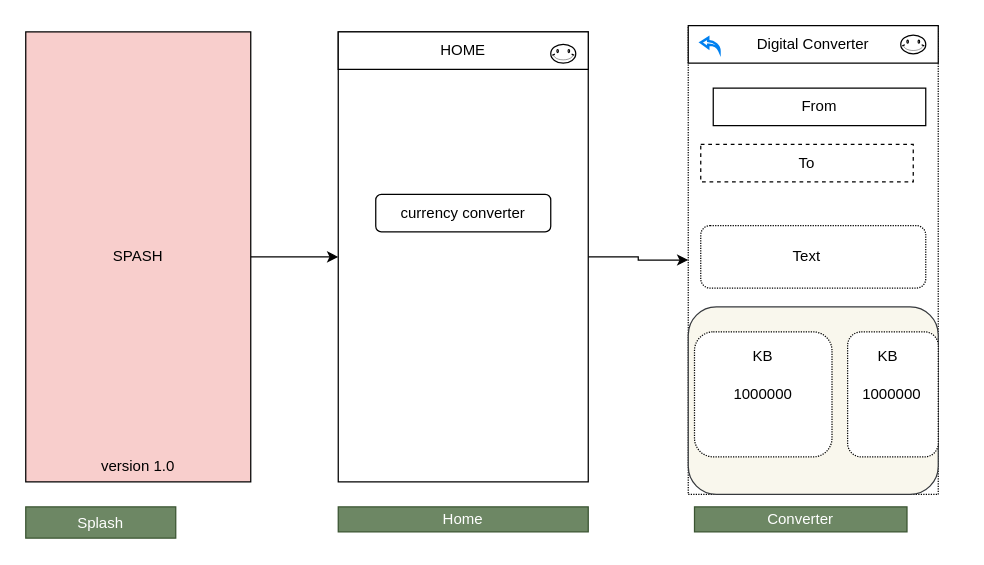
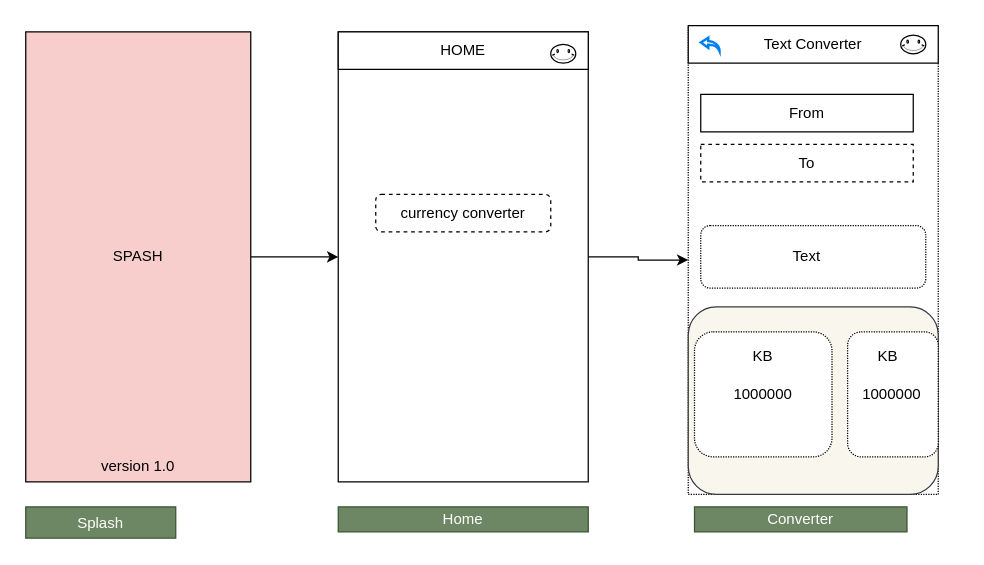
  <mxCell id="0" />
  <mxCell id="1" parent="0" />
  <mxCell id="2" value="" style="rounded=0;whiteSpace=wrap;html=1;dashed=1;dashPattern=1 1;" vertex="1" parent="1"><mxGeometry x="550" y="20" width="200" height="375" as="geometry" /></mxCell>
  <mxCell id="3" value="" style="rounded=1;whiteSpace=wrap;html=1;sketch=0;strokeColor=#36393d;fillColor=#f9f7ed;" vertex="1" parent="1"><mxGeometry x="550" y="245" width="200" height="150" as="geometry" /></mxCell>
  <mxCell id="4" style="edgeStyle=orthogonalEdgeStyle;rounded=0;orthogonalLoop=1;jettySize=auto;html=1;entryX=0;entryY=0.5;entryDx=0;entryDy=0;" edge="1" parent="1" source="5" target="8"><mxGeometry relative="1" as="geometry" /></mxCell>
  <mxCell id="5" value="SPASH" style="rounded=0;whiteSpace=wrap;html=1;fillColor=#f8cecc;" vertex="1" parent="1"><mxGeometry x="20" y="25" width="180" height="360" as="geometry" /></mxCell>
  <mxCell id="6" value="&lt;div&gt;version 1.0&lt;/div&gt;&lt;div&gt;&lt;br&gt;&lt;/div&gt;" style="text;html=1;strokeColor=none;fillColor=none;align=center;verticalAlign=middle;whiteSpace=wrap;rounded=0;" vertex="1" parent="1"><mxGeometry x="50" y="375" width="120" height="10" as="geometry" /></mxCell>
  <mxCell id="7" style="edgeStyle=orthogonalEdgeStyle;rounded=0;orthogonalLoop=1;jettySize=auto;html=1;entryX=0;entryY=0.5;entryDx=0;entryDy=0;" edge="1" parent="1" source="8" target="2"><mxGeometry relative="1" as="geometry" /></mxCell>
  <mxCell id="8" value="" style="rounded=0;whiteSpace=wrap;html=1;" vertex="1" parent="1"><mxGeometry x="270" y="25" width="200" height="360" as="geometry" /></mxCell>
- <mxCell id="9" value="currency converter" style="rounded=1;whiteSpace=wrap;html=1;" vertex="1" parent="1"><mxGeometry x="300" y="155" width="140" height="30" as="geometry" /></mxCell>
+ <mxCell id="9" value="currency converter" style="rounded=1;whiteSpace=wrap;html=1;dashed=1;" vertex="1" parent="1"><mxGeometry x="300" y="155" width="140" height="30" as="geometry" /></mxCell>
  <mxCell id="10" value="Splash" style="text;html=1;strokeColor=#3A5431;fillColor=#6d8764;align=center;verticalAlign=middle;whiteSpace=wrap;rounded=0;fontColor=#ffffff;" vertex="1" parent="1"><mxGeometry x="20" y="405" width="120" height="25" as="geometry" /></mxCell>
  <mxCell id="11" value="Home" style="text;html=1;strokeColor=#3A5431;fillColor=#6d8764;align=center;verticalAlign=middle;whiteSpace=wrap;rounded=0;fontColor=#ffffff;" vertex="1" parent="1"><mxGeometry x="270" y="405" width="200" height="20" as="geometry" /></mxCell>
  <mxCell id="12" value="HOME" style="rounded=0;whiteSpace=wrap;html=1;" vertex="1" parent="1"><mxGeometry x="270" y="25" width="200" height="30" as="geometry" /></mxCell>
  <mxCell id="13" value="" style="verticalLabelPosition=bottom;verticalAlign=top;html=1;shape=mxgraph.basic.smiley" vertex="1" parent="1"><mxGeometry x="440" y="35" width="20" height="15" as="geometry" /></mxCell>
- <mxCell id="14" value="Digital Converter" style="rounded=0;whiteSpace=wrap;html=1;" vertex="1" parent="1"><mxGeometry x="550" y="20" width="200" height="30" as="geometry" /></mxCell>
- <mxCell id="15" value="From" style="rounded=0;whiteSpace=wrap;html=1;" vertex="1" parent="1"><mxGeometry x="570" y="70" width="170" height="30" as="geometry" /></mxCell>
+ <mxCell id="14" value="Text Converter" style="rounded=0;whiteSpace=wrap;html=1;" vertex="1" parent="1"><mxGeometry x="550" y="20" width="200" height="30" as="geometry" /></mxCell>
+ <mxCell id="15" value="From" style="rounded=0;whiteSpace=wrap;html=1;" vertex="1" parent="1"><mxGeometry x="560" y="75" width="170" height="30" as="geometry" /></mxCell>
  <mxCell id="16" value="To" style="rounded=0;whiteSpace=wrap;html=1;dashed=1;" vertex="1" parent="1"><mxGeometry x="560" y="115" width="170" height="30" as="geometry" /></mxCell>
  <mxCell id="17" value="" style="rounded=1;whiteSpace=wrap;html=1;dashed=1;dashPattern=1 1;" vertex="1" parent="1"><mxGeometry x="560" y="180" width="180" height="50" as="geometry" /></mxCell>
  <mxCell id="18" value="Text" style="text;html=1;strokeColor=none;fillColor=none;align=center;verticalAlign=middle;whiteSpace=wrap;rounded=0;dashed=1;dashPattern=1 1;" vertex="1" parent="1"><mxGeometry x="580" y="195" width="130" height="20" as="geometry" /></mxCell>
  <mxCell id="19" value="Converter" style="text;html=1;strokeColor=#3A5431;fillColor=#6d8764;align=center;verticalAlign=middle;whiteSpace=wrap;rounded=0;fontColor=#ffffff;" vertex="1" parent="1"><mxGeometry x="555" y="405" width="170" height="20" as="geometry" /></mxCell>
  <mxCell id="20" value="" style="verticalLabelPosition=bottom;verticalAlign=top;html=1;shape=mxgraph.basic.smiley" vertex="1" parent="1"><mxGeometry x="720" y="27.5" width="20" height="15" as="geometry" /></mxCell>
  <mxCell id="21" value="" style="html=1;verticalLabelPosition=bottom;align=center;labelBackgroundColor=#ffffff;verticalAlign=top;strokeWidth=2;strokeColor=#0080F0;shadow=0;dashed=0;shape=mxgraph.ios7.icons.back;dashPattern=1 1;" vertex="1" parent="1"><mxGeometry x="560" y="29.75" width="15" height="10.5" as="geometry" /></mxCell>
  <mxCell id="22" value="" style="rounded=1;whiteSpace=wrap;html=1;dashed=1;dashPattern=1 1;" vertex="1" parent="1"><mxGeometry x="555" y="265" width="110" height="100" as="geometry" /></mxCell>
  <mxCell id="23" value="KB" style="text;html=1;align=center;verticalAlign=middle;whiteSpace=wrap;rounded=0;dashed=1;dashPattern=1 1;" vertex="1" parent="1"><mxGeometry x="555" y="275" width="110" height="20" as="geometry" /></mxCell>
  <mxCell id="24" value="1000000" style="text;html=1;strokeColor=none;fillColor=none;align=center;verticalAlign=middle;whiteSpace=wrap;rounded=0;dashed=1;dashPattern=1 1;" vertex="1" parent="1"><mxGeometry x="565" y="305" width="90" height="20" as="geometry" /></mxCell>
  <mxCell id="25" value="" style="rounded=1;whiteSpace=wrap;html=1;dashed=1;dashPattern=1 1;" vertex="1" parent="1"><mxGeometry x="677.5" y="265" width="72.5" height="100" as="geometry" /></mxCell>
  <mxCell id="26" value="KB" style="text;html=1;align=center;verticalAlign=middle;whiteSpace=wrap;rounded=0;dashed=1;dashPattern=1 1;" vertex="1" parent="1"><mxGeometry x="655" y="275" width="110" height="20" as="geometry" /></mxCell>
  <mxCell id="27" value="1000000" style="text;html=1;strokeColor=none;fillColor=none;align=center;verticalAlign=middle;whiteSpace=wrap;rounded=0;dashed=1;dashPattern=1 1;" vertex="1" parent="1"><mxGeometry x="667.5" y="305" width="90" height="20" as="geometry" /></mxCell>
